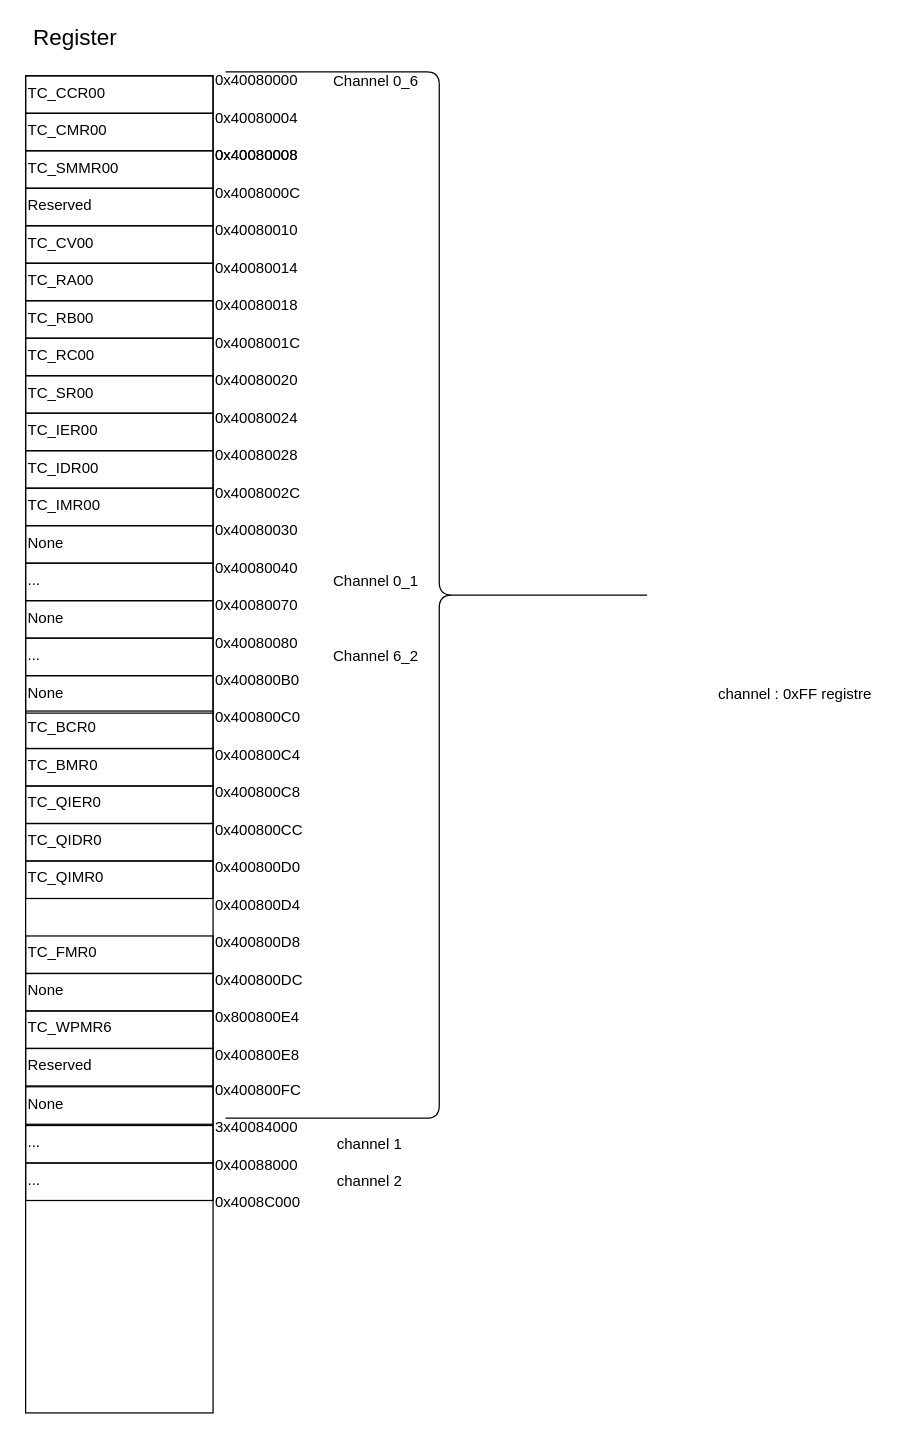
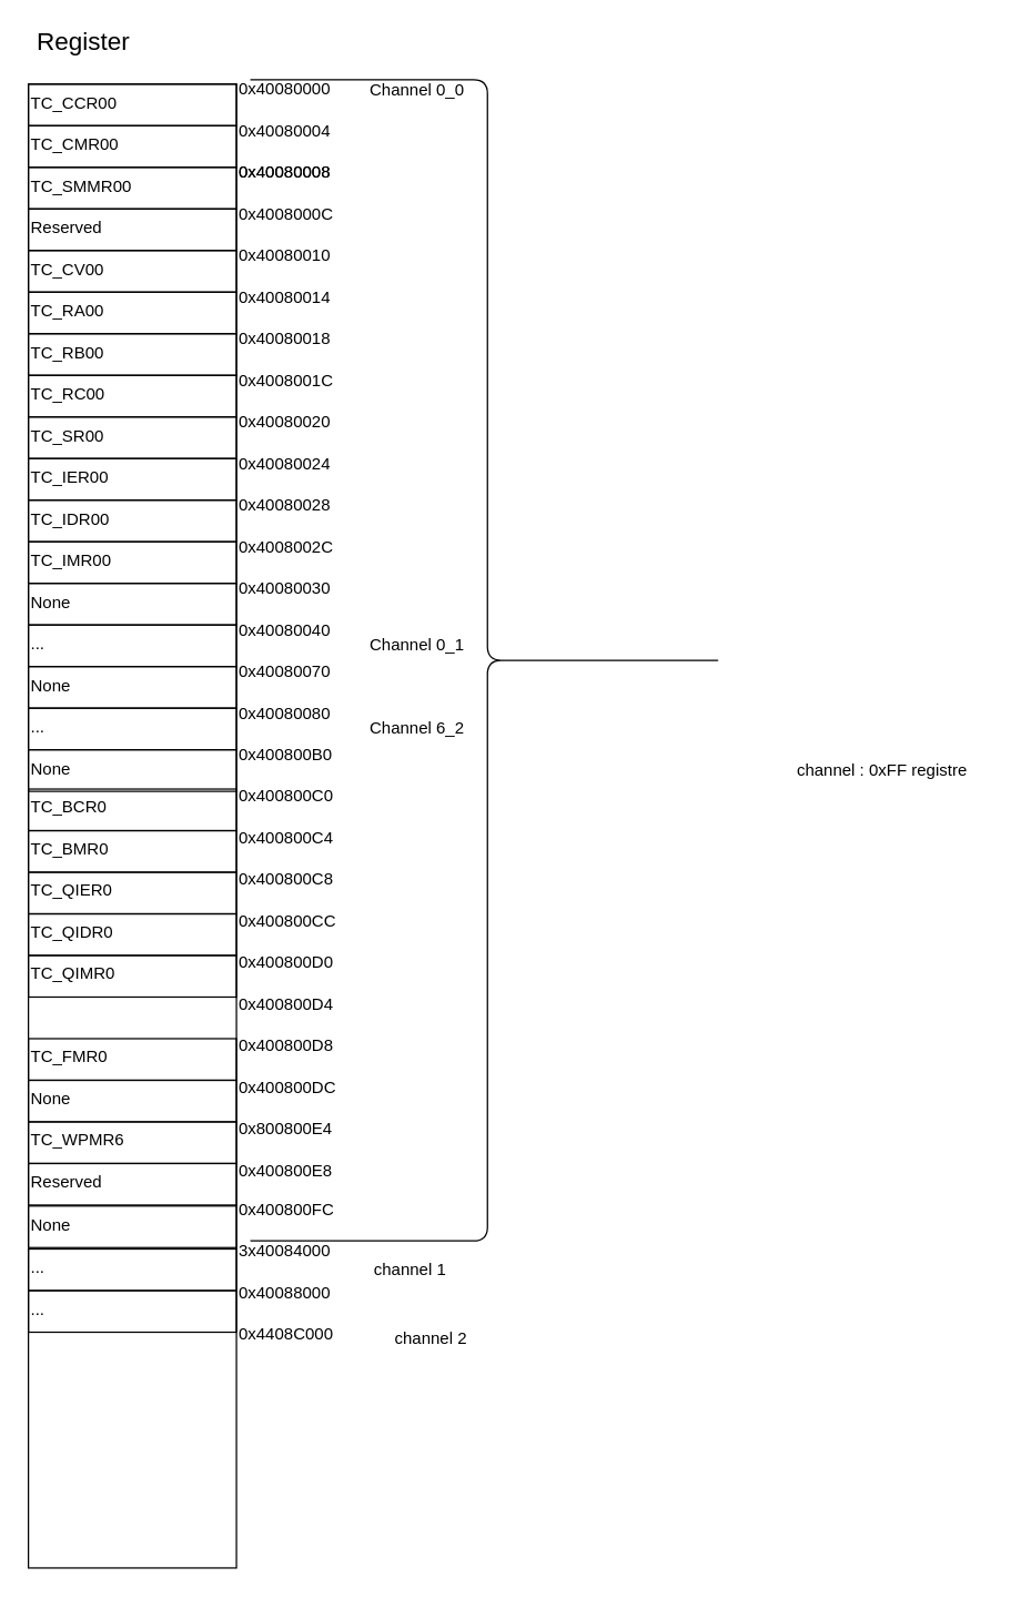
  <mxCell id="0" />
  <mxCell id="1" parent="0" />
  <mxCell id="2" value="" style="shape=curlyBracket;whiteSpace=wrap;html=1;rounded=1;strokeColor=#000000;rotation=-180;" vertex="1" parent="1"><mxGeometry x="180" y="56.83" width="342" height="837.32" as="geometry" /></mxCell>
  <mxCell id="3" value="" style="rounded=0;whiteSpace=wrap;html=1;" vertex="1" parent="1"><mxGeometry x="20" y="60" width="150" height="1070" as="geometry" /></mxCell>
  <mxCell id="4" value="&lt;font style=&quot;vertical-align: inherit&quot;&gt;&lt;font style=&quot;vertical-align: inherit ; font-size: 18px&quot;&gt;Register&lt;/font&gt;&lt;/font&gt;" style="text;html=1;strokeColor=none;fillColor=none;align=center;verticalAlign=middle;whiteSpace=wrap;rounded=0;" vertex="1" parent="1"><mxGeometry x="40" y="20" width="40" height="20" as="geometry" /></mxCell>
  <mxCell id="5" value="0x40080000" style="text;html=1;" vertex="1" parent="1"><mxGeometry x="170" y="50" width="90" height="30" as="geometry" /></mxCell>
- <mxCell id="6" value="0x4008C000" style="text;html=1;" vertex="1" parent="1"><mxGeometry x="170" y="948.33" width="90" height="30" as="geometry" /></mxCell>
+ <mxCell id="6" value="0x4408C000" style="text;html=1;" vertex="1" parent="1"><mxGeometry x="170" y="948.33" width="90" height="30" as="geometry" /></mxCell>
  <mxCell id="7" value="TC_CCR00" style="text;html=1;strokeColor=#000000;" vertex="1" parent="1"><mxGeometry x="20" y="60" width="150" height="30" as="geometry" /></mxCell>
  <mxCell id="8" value="0x40080004" style="text;html=1;" vertex="1" parent="1"><mxGeometry x="170" y="80" width="90" height="30" as="geometry" /></mxCell>
  <mxCell id="9" value="TC_CMR00" style="text;html=1;strokeColor=#000000;" vertex="1" parent="1"><mxGeometry x="20" y="90" width="150" height="30" as="geometry" /></mxCell>
  <mxCell id="10" value="TC_SMMR00" style="text;html=1;strokeColor=#000000;" vertex="1" parent="1"><mxGeometry x="20" y="120" width="150" height="30" as="geometry" /></mxCell>
  <mxCell id="11" value="Reserved" style="text;html=1;strokeColor=#000000;" vertex="1" parent="1"><mxGeometry x="20" y="150" width="150" height="30" as="geometry" /></mxCell>
  <mxCell id="12" value="TC_CV00" style="text;html=1;strokeColor=#000000;" vertex="1" parent="1"><mxGeometry x="20" y="180" width="150" height="30" as="geometry" /></mxCell>
  <mxCell id="13" value="TC_RA00" style="text;html=1;strokeColor=#000000;" vertex="1" parent="1"><mxGeometry x="20" y="210" width="150" height="30" as="geometry" /></mxCell>
  <mxCell id="14" value="0x40080008" style="text;html=1;" vertex="1" parent="1"><mxGeometry x="170" y="110" width="90" height="30" as="geometry" /></mxCell>
  <mxCell id="15" value="0x4008000C" style="text;html=1;" vertex="1" parent="1"><mxGeometry x="170" y="140" width="90" height="30" as="geometry" /></mxCell>
  <mxCell id="16" value="0x40080010" style="text;html=1;" vertex="1" parent="1"><mxGeometry x="170" y="170" width="90" height="30" as="geometry" /></mxCell>
  <mxCell id="17" value="0x40080014" style="text;html=1;" vertex="1" parent="1"><mxGeometry x="170" y="200" width="90" height="30" as="geometry" /></mxCell>
  <mxCell id="18" value="0x40080018" style="text;html=1;" vertex="1" parent="1"><mxGeometry x="170" y="230" width="90" height="30" as="geometry" /></mxCell>
  <mxCell id="19" value="TC_RB00" style="text;html=1;strokeColor=#000000;" vertex="1" parent="1"><mxGeometry x="20" y="240" width="150" height="30" as="geometry" /></mxCell>
  <mxCell id="20" value="TC_RC00" style="text;html=1;strokeColor=#000000;" vertex="1" parent="1"><mxGeometry x="20" y="270" width="150" height="30" as="geometry" /></mxCell>
  <mxCell id="21" value="TC_SR00" style="text;html=1;strokeColor=#000000;" vertex="1" parent="1"><mxGeometry x="20" y="300" width="150" height="30" as="geometry" /></mxCell>
  <mxCell id="22" value="TC_IER00" style="text;html=1;strokeColor=#000000;" vertex="1" parent="1"><mxGeometry x="20" y="330" width="150" height="30" as="geometry" /></mxCell>
  <mxCell id="23" value="TC_IDR00" style="text;html=1;strokeColor=#000000;" vertex="1" parent="1"><mxGeometry x="20" y="360" width="150" height="30" as="geometry" /></mxCell>
  <mxCell id="24" value="TC_IMR00" style="text;html=1;strokeColor=#000000;" vertex="1" parent="1"><mxGeometry x="20" y="390" width="150" height="30" as="geometry" /></mxCell>
  <mxCell id="25" value="0x40080008" style="text;html=1;" vertex="1" parent="1"><mxGeometry x="170" y="110" width="90" height="30" as="geometry" /></mxCell>
  <mxCell id="26" value="0x4008001C" style="text;html=1;" vertex="1" parent="1"><mxGeometry x="170" y="260" width="90" height="30" as="geometry" /></mxCell>
  <mxCell id="27" value="0x40080020" style="text;html=1;" vertex="1" parent="1"><mxGeometry x="170" y="290" width="90" height="30" as="geometry" /></mxCell>
  <mxCell id="28" value="0x40080028" style="text;html=1;" vertex="1" parent="1"><mxGeometry x="170" y="350" width="90" height="30" as="geometry" /></mxCell>
  <mxCell id="29" value="0x4008002C" style="text;html=1;" vertex="1" parent="1"><mxGeometry x="170" y="380" width="90" height="30" as="geometry" /></mxCell>
  <mxCell id="30" value="0x40080030" style="text;html=1;" vertex="1" parent="1"><mxGeometry x="170" y="410" width="90" height="30" as="geometry" /></mxCell>
  <mxCell id="31" value="0x400800C0" style="text;html=1;" vertex="1" parent="1"><mxGeometry x="170" y="560" width="90" height="30" as="geometry" /></mxCell>
  <mxCell id="32" value="0x40080024" style="text;html=1;" vertex="1" parent="1"><mxGeometry x="170" y="320" width="90" height="30" as="geometry" /></mxCell>
  <mxCell id="33" value="..." style="text;html=1;strokeColor=#000000;" vertex="1" parent="1"><mxGeometry x="20" y="450" width="150" height="30" as="geometry" /></mxCell>
  <mxCell id="34" value="None" style="text;html=1;strokeColor=#000000;" vertex="1" parent="1"><mxGeometry x="20" y="420" width="150" height="30" as="geometry" /></mxCell>
  <mxCell id="35" value="0x40080040" style="text;html=1;" vertex="1" parent="1"><mxGeometry x="170" y="440" width="90" height="30" as="geometry" /></mxCell>
- <mxCell id="36" value="Channel 0_6" style="text;html=1;align=center;verticalAlign=middle;resizable=0;points=[];autosize=1;" vertex="1" parent="1"><mxGeometry x="260" y="55" width="80" height="20" as="geometry" /></mxCell>
+ <mxCell id="36" value="Channel 0_0" style="text;html=1;align=center;verticalAlign=middle;resizable=0;points=[];autosize=1;" vertex="1" parent="1"><mxGeometry x="260" y="55" width="80" height="20" as="geometry" /></mxCell>
  <mxCell id="37" value="Channel 0_1" style="text;html=1;align=center;verticalAlign=middle;resizable=0;points=[];autosize=1;" vertex="1" parent="1"><mxGeometry x="260" y="455" width="80" height="20" as="geometry" /></mxCell>
  <mxCell id="38" value="0x40080070" style="text;html=1;" vertex="1" parent="1"><mxGeometry x="170" y="470" width="90" height="30" as="geometry" /></mxCell>
  <mxCell id="39" value="..." style="text;html=1;strokeColor=#000000;" vertex="1" parent="1"><mxGeometry x="20" y="510" width="150" height="30" as="geometry" /></mxCell>
  <mxCell id="40" value="None" style="text;html=1;strokeColor=#000000;" vertex="1" parent="1"><mxGeometry x="20" y="480" width="150" height="30" as="geometry" /></mxCell>
  <mxCell id="41" value="0x40080080" style="text;html=1;" vertex="1" parent="1"><mxGeometry x="170" y="500" width="90" height="30" as="geometry" /></mxCell>
  <mxCell id="42" value="0x400800B0" style="text;html=1;" vertex="1" parent="1"><mxGeometry x="170" y="530" width="90" height="30" as="geometry" /></mxCell>
  <mxCell id="43" value="None" style="text;html=1;strokeColor=#000000;" vertex="1" parent="1"><mxGeometry x="20" y="540" width="150" height="30" as="geometry" /></mxCell>
  <mxCell id="44" value="Channel 6_2" style="text;html=1;align=center;verticalAlign=middle;resizable=0;points=[];autosize=1;" vertex="1" parent="1"><mxGeometry x="260" y="515" width="80" height="20" as="geometry" /></mxCell>
  <mxCell id="45" value="TC_BCR0" style="text;html=1;strokeColor=#000000;" vertex="1" parent="1"><mxGeometry x="20" y="568.33" width="150" height="30" as="geometry" /></mxCell>
  <mxCell id="46" value="TC_BMR0" style="text;html=1;strokeColor=#000000;" vertex="1" parent="1"><mxGeometry x="20" y="598.33" width="150" height="30" as="geometry" /></mxCell>
  <mxCell id="47" value="TC_QIER0" style="text;html=1;strokeColor=#000000;" vertex="1" parent="1"><mxGeometry x="20" y="628.33" width="150" height="30" as="geometry" /></mxCell>
  <mxCell id="48" value="TC_QIDR0" style="text;html=1;strokeColor=#000000;" vertex="1" parent="1"><mxGeometry x="20" y="658.33" width="150" height="30" as="geometry" /></mxCell>
  <mxCell id="49" value="TC_QIMR0" style="text;html=1;strokeColor=#000000;" vertex="1" parent="1"><mxGeometry x="20" y="688.33" width="150" height="30" as="geometry" /></mxCell>
  <mxCell id="50" value="TC_FMR0" style="text;html=1;strokeColor=#000000;" vertex="1" parent="1"><mxGeometry x="20" y="748.33" width="150" height="30" as="geometry" /></mxCell>
  <mxCell id="51" value="TC_WPMR6" style="text;html=1;strokeColor=#000000;" vertex="1" parent="1"><mxGeometry x="20" y="808.33" width="150" height="30" as="geometry" /></mxCell>
  <mxCell id="52" value="Reserved" style="text;html=1;strokeColor=#000000;" vertex="1" parent="1"><mxGeometry x="20" y="838.33" width="150" height="30" as="geometry" /></mxCell>
  <mxCell id="53" value="0x400800C4" style="text;html=1;" vertex="1" parent="1"><mxGeometry x="170" y="590" width="90" height="30" as="geometry" /></mxCell>
  <mxCell id="54" value="0x400800C8" style="text;html=1;" vertex="1" parent="1"><mxGeometry x="170" y="620" width="90" height="30" as="geometry" /></mxCell>
  <mxCell id="55" value="0x400800CC" style="text;html=1;" vertex="1" parent="1"><mxGeometry x="170" y="650" width="90" height="30" as="geometry" /></mxCell>
  <mxCell id="56" value="0x400800D0" style="text;html=1;" vertex="1" parent="1"><mxGeometry x="170" y="680" width="90" height="30" as="geometry" /></mxCell>
  <mxCell id="57" value="0x400800D4" style="text;html=1;" vertex="1" parent="1"><mxGeometry x="170" y="710" width="90" height="30" as="geometry" /></mxCell>
  <mxCell id="58" value="0x400800D8" style="text;html=1;" vertex="1" parent="1"><mxGeometry x="170" y="740" width="90" height="30" as="geometry" /></mxCell>
  <mxCell id="59" value="0x400800DC" style="text;html=1;" vertex="1" parent="1"><mxGeometry x="170" y="770" width="90" height="30" as="geometry" /></mxCell>
  <mxCell id="60" value="0x800800E4" style="text;html=1;" vertex="1" parent="1"><mxGeometry x="170" y="800" width="90" height="30" as="geometry" /></mxCell>
  <mxCell id="61" value="3x40084000" style="text;html=1;" vertex="1" parent="1"><mxGeometry x="170" y="888.33" width="90" height="30" as="geometry" /></mxCell>
  <mxCell id="62" value="None" style="text;html=1;strokeColor=#000000;" vertex="1" parent="1"><mxGeometry x="20" y="778.33" width="150" height="30" as="geometry" /></mxCell>
  <mxCell id="63" value="0x400800E8" style="text;html=1;" vertex="1" parent="1"><mxGeometry x="170" y="830" width="90" height="30" as="geometry" /></mxCell>
  <mxCell id="64" value="..." style="text;html=1;strokeColor=#000000;" vertex="1" parent="1"><mxGeometry x="20" y="900" width="150" height="30" as="geometry" /></mxCell>
  <mxCell id="65" value="0x40088000" style="text;html=1;" vertex="1" parent="1"><mxGeometry x="170" y="918.33" width="90" height="30" as="geometry" /></mxCell>
  <mxCell id="66" value="..." style="text;html=1;strokeColor=#000000;" vertex="1" parent="1"><mxGeometry x="20" y="930" width="150" height="30" as="geometry" /></mxCell>
  <mxCell id="67" value="channel 1" style="text;html=1;align=center;verticalAlign=middle;resizable=0;points=[];autosize=1;" vertex="1" parent="1"><mxGeometry x="260" y="905" width="70" height="20" as="geometry" /></mxCell>
- <mxCell id="68" value="channel 2" style="text;html=1;align=center;verticalAlign=middle;resizable=0;points=[];autosize=1;" vertex="1" parent="1"><mxGeometry x="260" y="935" width="70" height="20" as="geometry" /></mxCell>
+ <mxCell id="68" value="channel 2" style="text;html=1;align=center;verticalAlign=middle;resizable=0;points=[];autosize=1;" vertex="1" parent="1"><mxGeometry x="275" y="955" width="70" height="20" as="geometry" /></mxCell>
  <mxCell id="69" value="channel : 0xFF registre&amp;nbsp;" style="text;html=1;align=center;verticalAlign=middle;resizable=0;points=[];autosize=1;" vertex="1" parent="1"><mxGeometry x="567" y="545" width="140" height="20" as="geometry" /></mxCell>
  <mxCell id="70" value="None" style="text;html=1;strokeColor=#000000;" vertex="1" parent="1"><mxGeometry x="20" y="869" width="150" height="30" as="geometry" /></mxCell>
  <mxCell id="71" value="0x400800FC" style="text;html=1;" vertex="1" parent="1"><mxGeometry x="170" y="858.33" width="90" height="30" as="geometry" /></mxCell>
